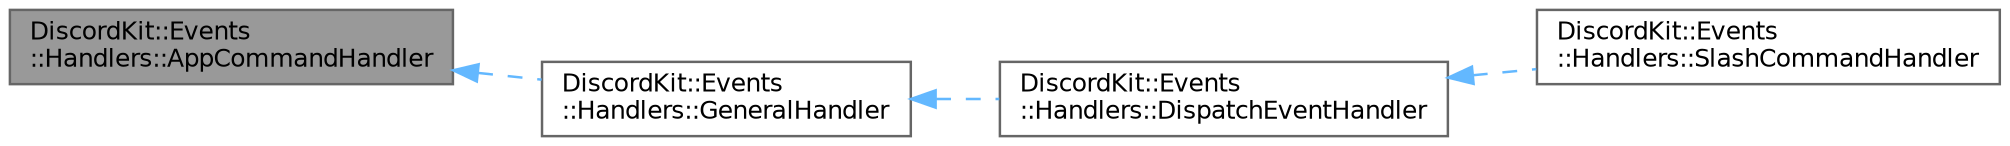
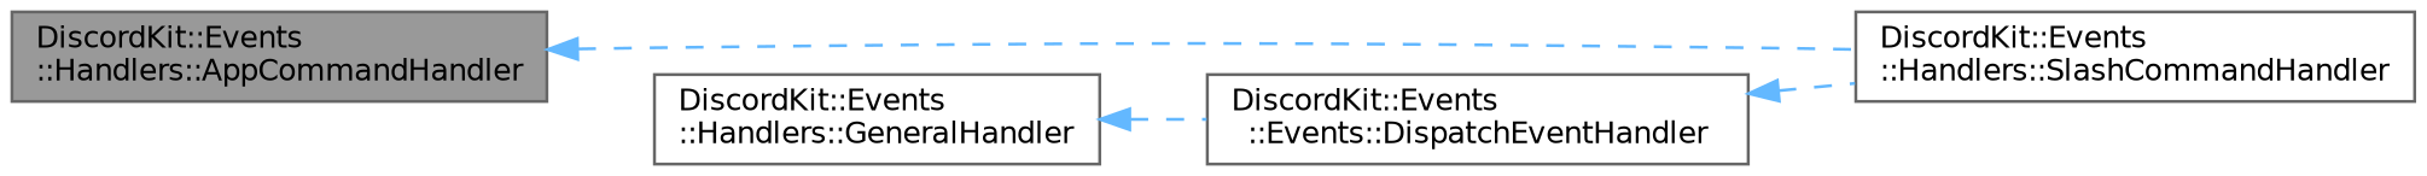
  digraph {
    rankdir=LR
    node [color=gray40 fillcolor=white fontname=Helvetica fontsize=10 shape=box style=filled]
    edge [color=steelblue1 dir=back fontname=Helvetica fontsize=10 labelfontname=Helvetica labelfontsize=10 style=dashed]
    n1 [fillcolor=grey60 fontcolor=black height=0.2 label="DiscordKit::Events\l::Handlers::AppCommandHandler" width=0.4]
    n2 [height=0.2 label="DiscordKit::Events\l::Handlers::SlashCommandHandler" width=0.4]
-   n3 [height=0.2 label="DiscordKit::Events\l::Handlers::DispatchEventHandler" width=0.4]
+   n3 [height=0.2 label="DiscordKit::Events\l::Events::DispatchEventHandler" width=0.4]
    n4 [height=0.2 label="DiscordKit::Events\l::Handlers::GeneralHandler" width=0.4]
-   n1 -> n4
+   n1 -> n2
    n3 -> n2
    n4 -> n3
  }
